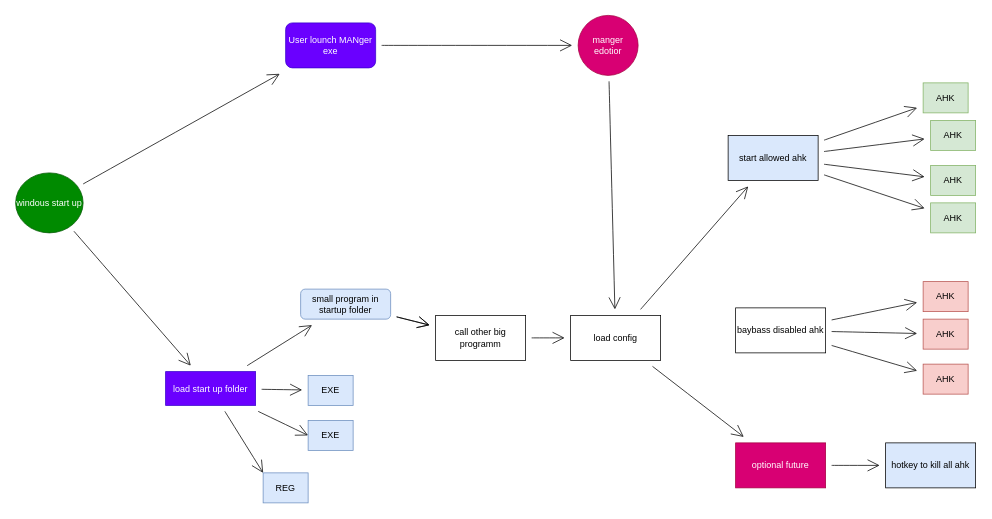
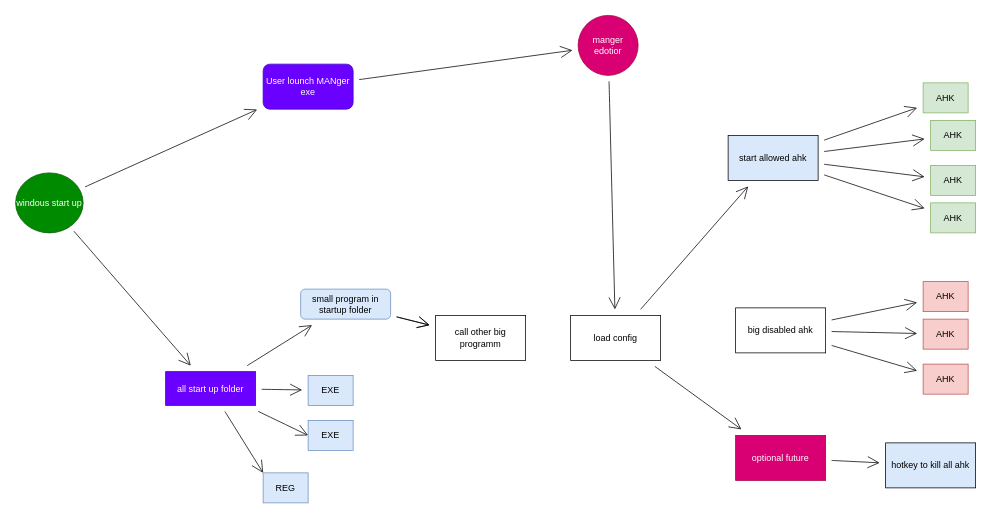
  <mxCell id="0" />
  <mxCell id="1" parent="0" />
  <mxCell id="2" value="" style="edgeStyle=none;curved=1;rounded=0;orthogonalLoop=1;jettySize=auto;html=1;endArrow=open;startSize=14;endSize=14;sourcePerimeterSpacing=8;targetPerimeterSpacing=8;" edge="1" parent="1" source="4" target="6"><mxGeometry relative="1" as="geometry"><mxPoint x="640" y="410" as="targetPoint" /></mxGeometry></mxCell>
  <mxCell id="3" value="" style="edgeStyle=none;curved=1;rounded=0;orthogonalLoop=1;jettySize=auto;html=1;endArrow=open;startSize=14;endSize=14;sourcePerimeterSpacing=8;targetPerimeterSpacing=8;" edge="1" parent="1" source="4" target="6"><mxGeometry relative="1" as="geometry" /></mxCell>
  <mxCell id="4" value="small program in startup folder" style="rounded=1;whiteSpace=wrap;html=1;fontSize=12;glass=0;strokeWidth=1;shadow=0;fillColor=#dae8fc;strokeColor=#6c8ebf;" parent="1" vertex="1"><mxGeometry x="400" y="385" width="120" height="40" as="geometry" /></mxCell>
- <mxCell id="5" value="" style="edgeStyle=none;curved=1;rounded=0;orthogonalLoop=1;jettySize=auto;html=1;endArrow=open;startSize=14;endSize=14;sourcePerimeterSpacing=8;targetPerimeterSpacing=8;" edge="1" parent="1" source="6" target="9"><mxGeometry relative="1" as="geometry" /></mxCell>
  <mxCell id="6" value="call other big programm" style="whiteSpace=wrap;html=1;" vertex="1" parent="1"><mxGeometry x="580" y="420" width="120" height="60" as="geometry" /></mxCell>
  <mxCell id="7" style="edgeStyle=none;curved=1;rounded=0;orthogonalLoop=1;jettySize=auto;html=1;endArrow=open;startSize=14;endSize=14;sourcePerimeterSpacing=8;targetPerimeterSpacing=8;" edge="1" parent="1" source="9" target="14"><mxGeometry relative="1" as="geometry" /></mxCell>
  <mxCell id="8" style="edgeStyle=none;curved=1;rounded=0;orthogonalLoop=1;jettySize=auto;html=1;endArrow=open;startSize=14;endSize=14;sourcePerimeterSpacing=8;targetPerimeterSpacing=8;" edge="1" parent="1" source="9" target="27"><mxGeometry relative="1" as="geometry" /></mxCell>
  <mxCell id="9" value="load config" style="whiteSpace=wrap;html=1;" vertex="1" parent="1"><mxGeometry x="760" y="420" width="120" height="60" as="geometry" /></mxCell>
  <mxCell id="10" style="edgeStyle=none;curved=1;rounded=0;orthogonalLoop=1;jettySize=auto;html=1;endArrow=open;startSize=14;endSize=14;sourcePerimeterSpacing=8;targetPerimeterSpacing=8;" edge="1" parent="1" source="14" target="17"><mxGeometry relative="1" as="geometry" /></mxCell>
  <mxCell id="11" style="edgeStyle=none;curved=1;rounded=0;orthogonalLoop=1;jettySize=auto;html=1;endArrow=open;startSize=14;endSize=14;sourcePerimeterSpacing=8;targetPerimeterSpacing=8;" edge="1" parent="1" source="14" target="15"><mxGeometry relative="1" as="geometry" /></mxCell>
  <mxCell id="12" style="edgeStyle=none;curved=1;rounded=0;orthogonalLoop=1;jettySize=auto;html=1;endArrow=open;startSize=14;endSize=14;sourcePerimeterSpacing=8;targetPerimeterSpacing=8;" edge="1" parent="1" source="14" target="16"><mxGeometry relative="1" as="geometry" /></mxCell>
  <mxCell id="13" style="edgeStyle=none;curved=1;rounded=0;orthogonalLoop=1;jettySize=auto;html=1;endArrow=open;startSize=14;endSize=14;sourcePerimeterSpacing=8;targetPerimeterSpacing=8;" edge="1" parent="1" source="14" target="18"><mxGeometry relative="1" as="geometry" /></mxCell>
  <mxCell id="14" value="start allowed ahk" style="whiteSpace=wrap;html=1;fillColor=#dae8fc;" vertex="1" parent="1"><mxGeometry x="970" y="180" width="120" height="60" as="geometry" /></mxCell>
  <mxCell id="15" value="AHK" style="whiteSpace=wrap;html=1;fillColor=#d5e8d4;strokeColor=#82b366;" vertex="1" parent="1"><mxGeometry x="1240" y="160" width="60" height="40" as="geometry" /></mxCell>
  <mxCell id="16" value="AHK" style="whiteSpace=wrap;html=1;fillColor=#d5e8d4;strokeColor=#82b366;" vertex="1" parent="1"><mxGeometry x="1240" width="60" height="40" as="geometry" y="220" /></mxCell>
  <mxCell id="17" value="AHK" style="whiteSpace=wrap;html=1;fillColor=#d5e8d4;strokeColor=#82b366;" vertex="1" parent="1"><mxGeometry x="1230" y="110" width="60" height="40" as="geometry" /></mxCell>
  <mxCell id="18" value="AHK" style="whiteSpace=wrap;html=1;fillColor=#d5e8d4;strokeColor=#82b366;" vertex="1" parent="1"><mxGeometry x="1240" y="270" width="60" height="40" as="geometry" /></mxCell>
  <mxCell id="19" style="edgeStyle=none;curved=1;rounded=0;orthogonalLoop=1;jettySize=auto;html=1;endArrow=open;startSize=14;endSize=14;sourcePerimeterSpacing=8;targetPerimeterSpacing=8;" edge="1" parent="1" source="22" target="23"><mxGeometry relative="1" as="geometry" /></mxCell>
  <mxCell id="20" value="" style="edgeStyle=none;curved=1;rounded=0;orthogonalLoop=1;jettySize=auto;html=1;endArrow=open;startSize=14;endSize=14;sourcePerimeterSpacing=8;targetPerimeterSpacing=8;" edge="1" parent="1" source="22" target="24"><mxGeometry relative="1" as="geometry" /></mxCell>
  <mxCell id="21" style="edgeStyle=none;curved=1;rounded=0;orthogonalLoop=1;jettySize=auto;html=1;endArrow=open;startSize=14;endSize=14;sourcePerimeterSpacing=8;targetPerimeterSpacing=8;" edge="1" parent="1" source="22" target="25"><mxGeometry relative="1" as="geometry" /></mxCell>
- <mxCell id="22" value="baybass disabled ahk" style="whiteSpace=wrap;html=1;" vertex="1" parent="1"><mxGeometry x="980" y="410" width="120" height="60" as="geometry" /></mxCell>
+ <mxCell id="22" value="big disabled ahk" style="whiteSpace=wrap;html=1;" vertex="1" parent="1"><mxGeometry x="980" y="410" width="120" height="60" as="geometry" /></mxCell>
  <mxCell id="23" value="AHK" style="whiteSpace=wrap;html=1;fillColor=#f8cecc;strokeColor=#b85450;" vertex="1" parent="1"><mxGeometry x="1230" y="375" width="60" height="40" as="geometry" /></mxCell>
  <mxCell id="24" value="AHK" style="whiteSpace=wrap;html=1;fillColor=#f8cecc;strokeColor=#b85450;" vertex="1" parent="1"><mxGeometry x="1230" y="425" width="60" height="40" as="geometry" /></mxCell>
  <mxCell id="25" value="AHK" style="whiteSpace=wrap;html=1;fillColor=#f8cecc;strokeColor=#b85450;" vertex="1" parent="1"><mxGeometry x="1230" y="485" width="60" height="40" as="geometry" /></mxCell>
  <mxCell id="26" style="edgeStyle=none;curved=1;rounded=0;orthogonalLoop=1;jettySize=auto;html=1;endArrow=open;startSize=14;endSize=14;sourcePerimeterSpacing=8;targetPerimeterSpacing=8;" edge="1" parent="1" source="27" target="28"><mxGeometry relative="1" as="geometry" /></mxCell>
- <mxCell id="27" value="optional future" style="whiteSpace=wrap;html=1;fillColor=#d80073;fontColor=#ffffff;strokeColor=#A50040;" vertex="1" parent="1"><mxGeometry x="980" y="590" width="120" height="60" as="geometry" /></mxCell>
+ <mxCell id="27" value="optional future" style="whiteSpace=wrap;html=1;fillColor=#d80073;fontColor=#ffffff;strokeColor=#A50040;" vertex="1" parent="1"><mxGeometry x="980" y="580" width="120" height="60" as="geometry" /></mxCell>
  <mxCell id="28" value="hotkey to kill all ahk" style="whiteSpace=wrap;html=1;fillColor=#dae8fc;" vertex="1" parent="1"><mxGeometry x="1180" y="590" width="120" height="60" as="geometry" /></mxCell>
  <mxCell id="29" style="edgeStyle=none;curved=1;rounded=0;orthogonalLoop=1;jettySize=auto;html=1;endArrow=open;startSize=14;endSize=14;sourcePerimeterSpacing=8;targetPerimeterSpacing=8;" edge="1" parent="1" source="36" target="4"><mxGeometry relative="1" as="geometry"><mxPoint x="348" y="450" as="sourcePoint" /></mxGeometry></mxCell>
  <mxCell id="30" value="" style="edgeStyle=none;curved=1;rounded=0;orthogonalLoop=1;jettySize=auto;html=1;endArrow=open;startSize=14;endSize=14;sourcePerimeterSpacing=8;targetPerimeterSpacing=8;" edge="1" parent="1" source="31" target="41"><mxGeometry relative="1" as="geometry" /></mxCell>
  <mxCell id="31" value="windous start up" style="ellipse;whiteSpace=wrap;html=1;fillColor=#008a00;fontColor=#ffffff;strokeColor=#005700;" vertex="1" parent="1"><mxGeometry x="20" y="230" width="90" height="80" as="geometry" /></mxCell>
  <mxCell id="32" value="" style="edgeStyle=none;curved=1;rounded=0;orthogonalLoop=1;jettySize=auto;html=1;endArrow=open;startSize=14;endSize=14;sourcePerimeterSpacing=8;targetPerimeterSpacing=8;" edge="1" parent="1" source="31" target="36"><mxGeometry relative="1" as="geometry"><mxPoint x="168" y="450" as="sourcePoint" /><mxPoint x="392" y="450" as="targetPoint" /></mxGeometry></mxCell>
  <mxCell id="33" style="edgeStyle=none;curved=1;rounded=0;orthogonalLoop=1;jettySize=auto;html=1;endArrow=open;startSize=14;endSize=14;sourcePerimeterSpacing=8;targetPerimeterSpacing=8;" edge="1" parent="1" source="36" target="37"><mxGeometry relative="1" as="geometry" /></mxCell>
  <mxCell id="34" style="edgeStyle=none;curved=1;rounded=0;orthogonalLoop=1;jettySize=auto;html=1;endArrow=open;startSize=14;endSize=14;sourcePerimeterSpacing=8;targetPerimeterSpacing=8;" edge="1" parent="1" source="36"><mxGeometry relative="1" as="geometry"><mxPoint x="410" y="580" as="targetPoint" /></mxGeometry></mxCell>
  <mxCell id="35" style="edgeStyle=none;curved=1;rounded=0;orthogonalLoop=1;jettySize=auto;html=1;entryX=0;entryY=0;entryDx=0;entryDy=0;endArrow=open;startSize=14;endSize=14;sourcePerimeterSpacing=8;targetPerimeterSpacing=8;" edge="1" parent="1" source="36" target="39"><mxGeometry relative="1" as="geometry" /></mxCell>
- <mxCell id="36" value="load start up folder" style="rounded=0;whiteSpace=wrap;html=1;fillColor=#6a00ff;fontColor=#ffffff;strokeColor=#3700CC;" vertex="1" parent="1"><mxGeometry x="220" y="495" width="120" height="45" as="geometry" /></mxCell>
+ <mxCell id="36" value="all start up folder" style="rounded=0;whiteSpace=wrap;html=1;fillColor=#6a00ff;fontColor=#ffffff;strokeColor=#3700CC;" vertex="1" parent="1"><mxGeometry x="220" y="495" width="120" height="45" as="geometry" /></mxCell>
  <mxCell id="37" value="EXE" style="whiteSpace=wrap;html=1;fillColor=#dae8fc;strokeColor=#6c8ebf;" vertex="1" parent="1"><mxGeometry x="410" y="500" width="60" height="40" as="geometry" /></mxCell>
  <mxCell id="38" value="EXE" style="whiteSpace=wrap;html=1;fillColor=#dae8fc;strokeColor=#6c8ebf;" vertex="1" parent="1"><mxGeometry x="410" y="560" width="60" height="40" as="geometry" /></mxCell>
  <mxCell id="39" value="REG" style="whiteSpace=wrap;html=1;fillColor=#dae8fc;strokeColor=#6c8ebf;" vertex="1" parent="1"><mxGeometry x="350" y="630" width="60" height="40" as="geometry" /></mxCell>
  <mxCell id="40" value="" style="edgeStyle=none;curved=1;rounded=0;orthogonalLoop=1;jettySize=auto;html=1;endArrow=open;startSize=14;endSize=14;sourcePerimeterSpacing=8;targetPerimeterSpacing=8;" edge="1" parent="1" source="41" target="43"><mxGeometry relative="1" as="geometry" /></mxCell>
- <mxCell id="41" value="User lounch&amp;nbsp;MANger exe" style="rounded=1;whiteSpace=wrap;html=1;fillColor=#6a00ff;fontColor=#ffffff;strokeColor=#3700CC;" vertex="1" parent="1"><mxGeometry x="380" y="30" width="120" height="60" as="geometry" /></mxCell>
+ <mxCell id="41" value="User lounch&amp;nbsp;MANger exe" style="rounded=1;whiteSpace=wrap;html=1;fillColor=#6a00ff;fontColor=#ffffff;strokeColor=#3700CC;" vertex="1" parent="1"><mxGeometry x="350" y="85" width="120" height="60" as="geometry" /></mxCell>
  <mxCell id="42" style="edgeStyle=none;curved=1;rounded=0;orthogonalLoop=1;jettySize=auto;html=1;endArrow=open;startSize=14;endSize=14;sourcePerimeterSpacing=8;targetPerimeterSpacing=8;" edge="1" parent="1" source="43" target="9"><mxGeometry relative="1" as="geometry" /></mxCell>
  <mxCell id="43" value="manger edotior" style="ellipse;whiteSpace=wrap;html=1;fillColor=#d80073;strokeColor=#A50040;fontColor=#ffffff;rounded=1;" vertex="1" parent="1"><mxGeometry x="770" y="20" width="80" height="80" as="geometry" /></mxCell>
